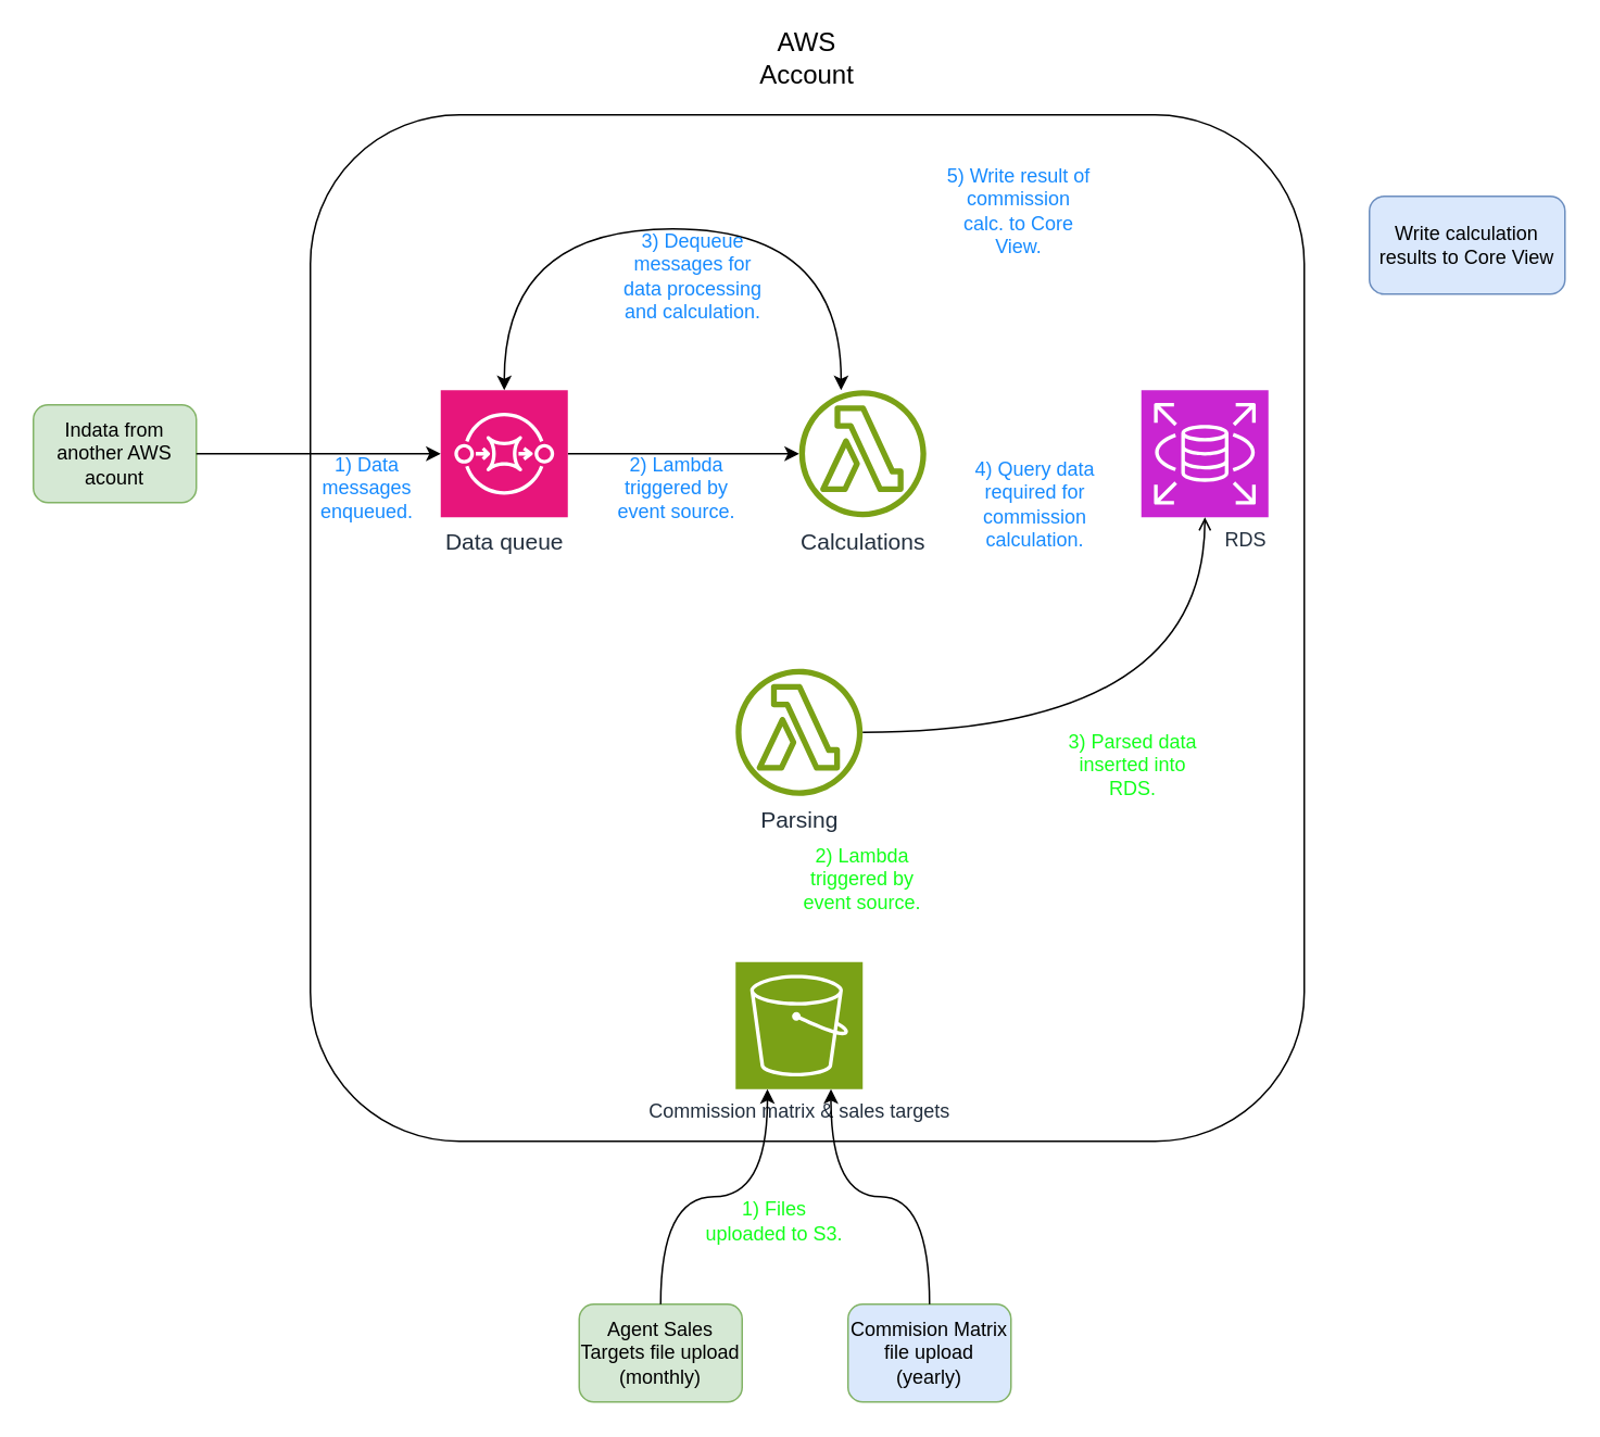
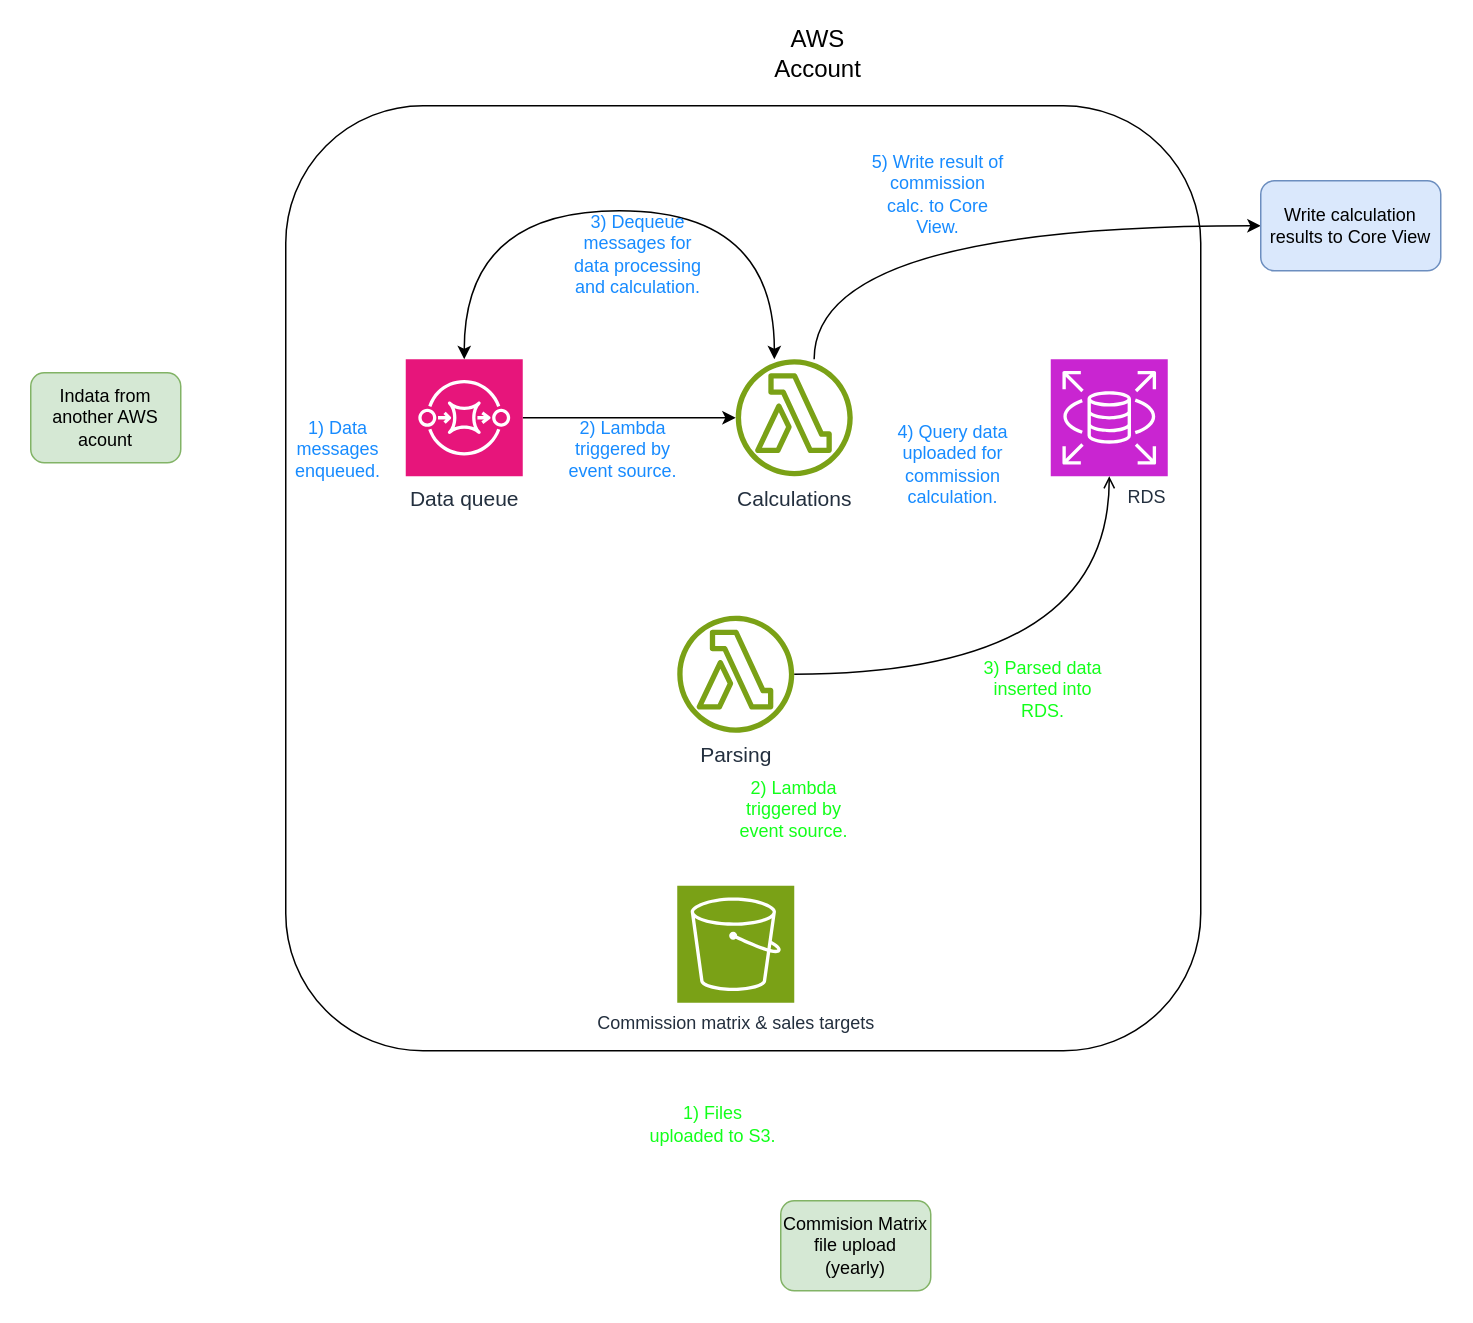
  <mxCell id="0" />
  <mxCell id="1" parent="0" />
  <mxCell id="2" value="" style="rounded=1;whiteSpace=wrap;html=1;fillColor=none;" vertex="1" parent="1"><mxGeometry x="190" y="70" width="610" height="630" as="geometry" /></mxCell>
  <mxCell id="3" value="Indata from another AWS acount" style="rounded=1;whiteSpace=wrap;html=1;fillColor=#d5e8d4;strokeColor=#82b366;" vertex="1" parent="1"><mxGeometry x="20" y="248" width="100" height="60" as="geometry" /></mxCell>
+ <mxCell id="4" style="edgeStyle=orthogonalEdgeStyle;orthogonalLoop=1;jettySize=auto;html=1;exitX=0.67;exitY=0;exitDx=0;exitDy=0;exitPerimeter=0;entryX=0;entryY=0.5;entryDx=0;entryDy=0;curved=1;" edge="1" parent="1" source="6" target="9"><mxGeometry relative="1" as="geometry" /></mxCell>
  <mxCell id="5" style="edgeStyle=orthogonalEdgeStyle;rounded=1;orthogonalLoop=1;jettySize=auto;html=1;startArrow=classic;startFill=1;endArrow=none;endFill=0;" edge="1" parent="1" source="6" target="18"><mxGeometry relative="1" as="geometry" /></mxCell>
  <mxCell id="6" value="&lt;span style=&quot;font-size: 14px;&quot;&gt;Calculations&lt;/span&gt;" style="sketch=0;outlineConnect=0;fontColor=#232F3E;gradientColor=none;fillColor=#7AA116;strokeColor=none;dashed=0;verticalLabelPosition=bottom;verticalAlign=top;align=center;html=1;fontSize=12;fontStyle=0;aspect=fixed;pointerEvents=1;shape=mxgraph.aws4.lambda_function;points=[[0,0.2,0,0,0],[0,0.4,0,0,0],[0,0.6,0,0,0],[0,0.8,0,0,0],[0.33,0,0,0,0],[0.67,0,0,0,0],[1,0.2,0,0,0],[1,0.4,0,0,0],[1,0.6,0,0,0],[1,0.8,0,0,0]];" vertex="1" parent="1"><mxGeometry x="490" y="239" width="78" height="78" as="geometry" /></mxCell>
- <mxCell id="7" value="&lt;font style=&quot;font-size: 16px;&quot;&gt;AWS Account&lt;/font&gt;" style="text;html=1;strokeColor=none;fillColor=none;align=center;verticalAlign=middle;whiteSpace=wrap;rounded=0;" vertex="1" parent="1"><mxGeometry x="465" y="20" width="60" height="30" as="geometry" /></mxCell>
+ <mxCell id="7" value="&lt;font style=&quot;font-size: 16px;&quot;&gt;AWS Account&lt;/font&gt;" style="text;html=1;strokeColor=none;fillColor=none;align=center;verticalAlign=middle;whiteSpace=wrap;rounded=0;" vertex="1" parent="1"><mxGeometry x="515" y="20" width="60" height="30" as="geometry" /></mxCell>
  <mxCell id="8" value="&lt;div style=&quot;&quot;&gt;&lt;span style=&quot;background-color: initial;&quot;&gt;RDS&lt;/span&gt;&lt;/div&gt;" style="sketch=0;points=[[0,0,0],[0.25,0,0],[0.5,0,0],[0.75,0,0],[1,0,0],[0,1,0],[0.25,1,0],[0.5,1,0],[0.75,1,0],[1,1,0],[0,0.25,0],[0,0.5,0],[0,0.75,0],[1,0.25,0],[1,0.5,0],[1,0.75,0]];outlineConnect=0;fontColor=#232F3E;fillColor=#C925D1;strokeColor=#ffffff;dashed=0;verticalLabelPosition=bottom;verticalAlign=top;align=right;html=1;fontSize=12;fontStyle=0;aspect=fixed;shape=mxgraph.aws4.resourceIcon;resIcon=mxgraph.aws4.rds;" vertex="1" parent="1"><mxGeometry x="700" y="239" width="78" height="78" as="geometry" /></mxCell>
  <mxCell id="9" value="Write calculation results to Core View" style="rounded=1;whiteSpace=wrap;html=1;fillColor=#dae8fc;strokeColor=#6c8ebf;" vertex="1" parent="1"><mxGeometry x="840" y="120" width="120" height="60" as="geometry" /></mxCell>
  <mxCell id="10" value="Commission matrix &amp;amp; sales targets" style="sketch=0;points=[[0,0,0],[0.25,0,0],[0.5,0,0],[0.75,0,0],[1,0,0],[0,1,0],[0.25,1,0],[0.5,1,0],[0.75,1,0],[1,1,0],[0,0.25,0],[0,0.5,0],[0,0.75,0],[1,0.25,0],[1,0.5,0],[1,0.75,0]];outlineConnect=0;fontColor=#232F3E;fillColor=#7AA116;strokeColor=#ffffff;dashed=0;verticalLabelPosition=bottom;verticalAlign=top;align=center;html=1;fontSize=12;fontStyle=0;aspect=fixed;shape=mxgraph.aws4.resourceIcon;resIcon=mxgraph.aws4.s3;" vertex="1" parent="1"><mxGeometry x="451" y="590" width="78" height="78" as="geometry" /></mxCell>
  <mxCell id="11" value="&lt;span style=&quot;font-size: 14px;&quot;&gt;Parsing&lt;/span&gt;" style="sketch=0;outlineConnect=0;fontColor=#232F3E;gradientColor=none;fillColor=#7AA116;strokeColor=none;dashed=0;verticalLabelPosition=bottom;verticalAlign=top;align=center;html=1;fontSize=12;fontStyle=0;aspect=fixed;pointerEvents=1;shape=mxgraph.aws4.lambda_function;points=[[0,0.2,0,0,0],[0,0.4,0,0,0],[0,0.6,0,0,0],[0,0.8,0,0,0],[0.33,0,0,0,0],[0.67,0,0,0,0],[1,0.2,0,0,0],[1,0.4,0,0,0],[1,0.6,0,0,0],[1,0.8,0,0,0]];" vertex="1" parent="1"><mxGeometry x="451" y="410" width="78" height="78" as="geometry" /></mxCell>
  <mxCell id="12" style="edgeStyle=orthogonalEdgeStyle;orthogonalLoop=1;jettySize=auto;html=1;entryX=0.5;entryY=1;entryDx=0;entryDy=0;entryPerimeter=0;curved=1;endArrow=open;" edge="1" parent="1" source="11" target="8"><mxGeometry relative="1" as="geometry" /></mxCell>
- <mxCell id="13" value="Agent Sales Targets file upload (monthly)" style="rounded=1;whiteSpace=wrap;html=1;fillColor=#d5e8d4;strokeColor=#82b366;" vertex="1" parent="1"><mxGeometry x="355" y="800" width="100" height="60" as="geometry" /></mxCell>
- <mxCell id="14" value="Commision Matrix file upload (yearly)" style="rounded=1;whiteSpace=wrap;html=1;fillColor=#dae8fc;strokeColor=#82b366;" vertex="1" parent="1"><mxGeometry x="520" y="800" width="100" height="60" as="geometry" /></mxCell>
- <mxCell id="15" style="edgeStyle=orthogonalEdgeStyle;orthogonalLoop=1;jettySize=auto;html=1;entryX=0;entryY=0.5;entryDx=0;entryDy=0;entryPerimeter=0;curved=1;" edge="1" parent="1" source="3" target="18"><mxGeometry relative="1" as="geometry"><mxPoint x="230" y="278" as="targetPoint" /></mxGeometry></mxCell>
- <mxCell id="16" style="edgeStyle=orthogonalEdgeStyle;orthogonalLoop=1;jettySize=auto;html=1;entryX=0.25;entryY=1;entryDx=0;entryDy=0;entryPerimeter=0;curved=1;" edge="1" parent="1" source="13" target="10"><mxGeometry relative="1" as="geometry" /></mxCell>
- <mxCell id="17" style="edgeStyle=orthogonalEdgeStyle;orthogonalLoop=1;jettySize=auto;html=1;entryX=0.75;entryY=1;entryDx=0;entryDy=0;entryPerimeter=0;curved=1;" edge="1" parent="1" source="14" target="10"><mxGeometry relative="1" as="geometry" /></mxCell>
+ <mxCell id="14" value="Commision Matrix file upload (yearly)" style="rounded=1;whiteSpace=wrap;html=1;fillColor=#d5e8d4;strokeColor=#82b366;" vertex="1" parent="1"><mxGeometry x="520" y="800" width="100" height="60" as="geometry" /></mxCell>
  <mxCell id="18" value="&lt;span style=&quot;font-size: 14px;&quot;&gt;Data queue&lt;br&gt;&lt;/span&gt;" style="sketch=0;points=[[0,0,0],[0.25,0,0],[0.5,0,0],[0.75,0,0],[1,0,0],[0,1,0],[0.25,1,0],[0.5,1,0],[0.75,1,0],[1,1,0],[0,0.25,0],[0,0.5,0],[0,0.75,0],[1,0.25,0],[1,0.5,0],[1,0.75,0]];outlineConnect=0;fontColor=#232F3E;fillColor=#E7157B;strokeColor=#ffffff;dashed=0;verticalLabelPosition=bottom;verticalAlign=top;align=center;html=1;fontSize=12;fontStyle=0;aspect=fixed;shape=mxgraph.aws4.resourceIcon;resIcon=mxgraph.aws4.sqs;" vertex="1" parent="1"><mxGeometry x="270" y="239" width="78" height="78" as="geometry" /></mxCell>
  <mxCell id="19" style="edgeStyle=orthogonalEdgeStyle;orthogonalLoop=1;jettySize=auto;html=1;entryX=0.5;entryY=0;entryDx=0;entryDy=0;entryPerimeter=0;curved=1;startArrow=classic;startFill=1;exitX=0.33;exitY=0;exitDx=0;exitDy=0;exitPerimeter=0;" edge="1" parent="1" source="6" target="18"><mxGeometry relative="1" as="geometry"><Array as="points"><mxPoint x="516" y="140" /><mxPoint x="309" y="140" /></Array><mxPoint x="269" y="239" as="targetPoint" /></mxGeometry></mxCell>
  <mxCell id="20" value="1) Data messages enqueued." style="text;html=1;strokeColor=none;fillColor=none;align=center;verticalAlign=middle;whiteSpace=wrap;rounded=0;fontColor=#178BFF;" vertex="1" parent="1"><mxGeometry x="180" y="270" width="90" height="58" as="geometry" /></mxCell>
  <mxCell id="21" value="2) Lambda triggered by event source." style="text;html=1;strokeColor=none;fillColor=none;align=center;verticalAlign=middle;whiteSpace=wrap;rounded=0;fontColor=#178BFF;" vertex="1" parent="1"><mxGeometry x="370" y="270" width="90" height="58" as="geometry" /></mxCell>
  <mxCell id="22" value="3) Dequeue messages for data processing and calculation." style="text;html=1;strokeColor=none;fillColor=none;align=center;verticalAlign=middle;whiteSpace=wrap;rounded=0;fontColor=#178BFF;" vertex="1" parent="1"><mxGeometry x="380" y="140" width="90" height="58" as="geometry" /></mxCell>
- <mxCell id="23" value="4) Query data required for commission calculation." style="text;html=1;strokeColor=none;fillColor=none;align=center;verticalAlign=middle;whiteSpace=wrap;rounded=0;fontColor=#178BFF;" vertex="1" parent="1"><mxGeometry x="590" y="280" width="90" height="58" as="geometry" /></mxCell>
+ <mxCell id="23" value="4) Query data uploaded for commission calculation." style="text;html=1;strokeColor=none;fillColor=none;align=center;verticalAlign=middle;whiteSpace=wrap;rounded=0;fontColor=#178BFF;" vertex="1" parent="1"><mxGeometry x="590" y="280" width="90" height="58" as="geometry" /></mxCell>
  <mxCell id="24" value="5) Write result of commission calc. to Core View." style="text;html=1;strokeColor=none;fillColor=none;align=center;verticalAlign=middle;whiteSpace=wrap;rounded=0;fontColor=#178BFF;" vertex="1" parent="1"><mxGeometry x="580" y="100" width="90" height="58" as="geometry" /></mxCell>
  <mxCell id="25" value="1) Files uploaded to S3." style="text;html=1;strokeColor=none;fillColor=none;align=center;verticalAlign=middle;whiteSpace=wrap;rounded=0;fontColor=#12FF1A;" vertex="1" parent="1"><mxGeometry x="430" y="720" width="90" height="58" as="geometry" /></mxCell>
  <mxCell id="26" value="2) Lambda triggered by event source." style="text;html=1;strokeColor=none;fillColor=none;align=center;verticalAlign=middle;whiteSpace=wrap;rounded=0;fontColor=#12FF1A;" vertex="1" parent="1"><mxGeometry x="484" y="510" width="90" height="58" as="geometry" /></mxCell>
- <mxCell id="27" value="3) Parsed data inserted into RDS." style="text;html=1;strokeColor=none;fillColor=none;align=center;verticalAlign=middle;whiteSpace=wrap;rounded=0;fontColor=#12FF1A;" vertex="1" parent="1"><mxGeometry x="650" y="440" width="90" height="58" as="geometry" /></mxCell>
+ <mxCell id="27" value="3) Parsed data inserted into RDS." style="text;html=1;strokeColor=none;fillColor=none;align=center;verticalAlign=middle;whiteSpace=wrap;rounded=0;fontColor=#12FF1A;" vertex="1" parent="1"><mxGeometry x="650" y="430" width="90" height="58" as="geometry" /></mxCell>
